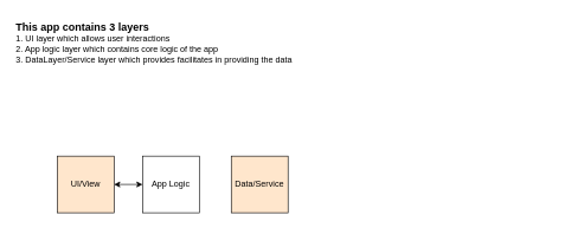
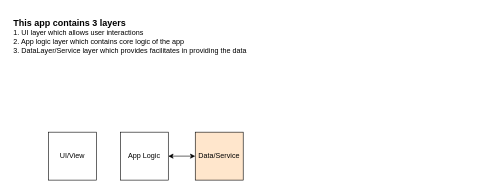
  <mxCell id="0" />
  <mxCell id="1" parent="0" />
- <mxCell id="2" value="UI/View" style="whiteSpace=wrap;html=1;aspect=fixed;fillColor=#ffe6cc;" parent="1" vertex="1"><mxGeometry x="80" y="220" width="80" height="80" as="geometry" /></mxCell>
+ <mxCell id="2" value="UI/View" style="whiteSpace=wrap;html=1;aspect=fixed;" parent="1" vertex="1"><mxGeometry x="80" y="220" width="80" height="80" as="geometry" /></mxCell>
  <mxCell id="3" value="App Logic" style="whiteSpace=wrap;html=1;aspect=fixed;" parent="1" vertex="1"><mxGeometry x="200" y="220" width="80" height="80" as="geometry" /></mxCell>
  <mxCell id="4" value="Data/Service" style="whiteSpace=wrap;html=1;aspect=fixed;fillColor=#ffe6cc;" parent="1" vertex="1"><mxGeometry x="325" y="220" width="80" height="80" as="geometry" /></mxCell>
- <mxCell id="5" value="" style="endArrow=classic;startArrow=classic;html=1;rounded=0;" parent="1" source="2" target="3" edge="1"><mxGeometry width="50" height="50" relative="1" as="geometry"><mxPoint x="380" y="320" as="sourcePoint" /><mxPoint x="430" y="270" as="targetPoint" /></mxGeometry></mxCell>
+ <mxCell id="6" value="" style="endArrow=classic;startArrow=classic;html=1;rounded=0;" parent="1" source="3" target="4" edge="1"><mxGeometry width="50" height="50" relative="1" as="geometry"><mxPoint x="280" y="259.5" as="sourcePoint" /><mxPoint x="320" y="259.5" as="targetPoint" /></mxGeometry></mxCell>
  <mxCell id="7" value="&lt;b style=&quot;font-size: 15px;&quot;&gt;This app contains 3 layers&lt;br&gt;&lt;/b&gt;1. UI layer which allows user interactions&lt;br&gt;2. App logic layer which contains core logic of the app&lt;br&gt;3. DataLayer/Service layer which provides facilitates in providing the data" style="text;html=1;strokeColor=none;fillColor=none;align=left;verticalAlign=middle;whiteSpace=wrap;rounded=0;" parent="1" vertex="1"><mxGeometry x="20" y="20" width="780" height="80" as="geometry" /></mxCell>
